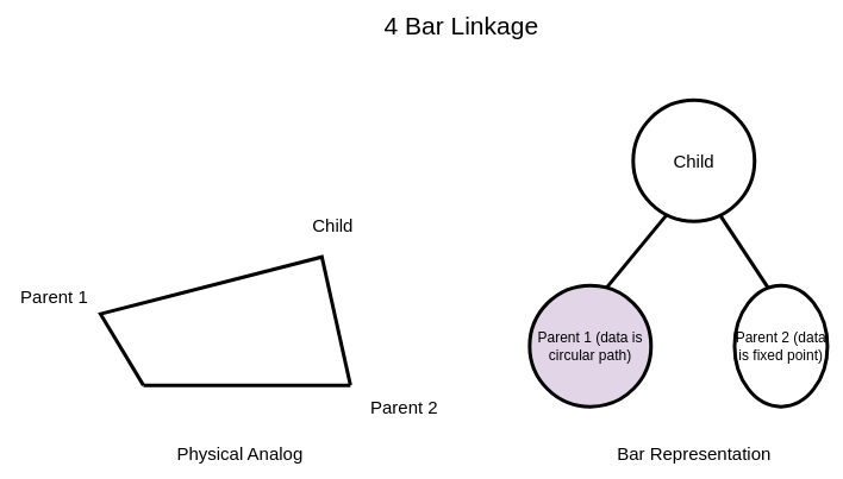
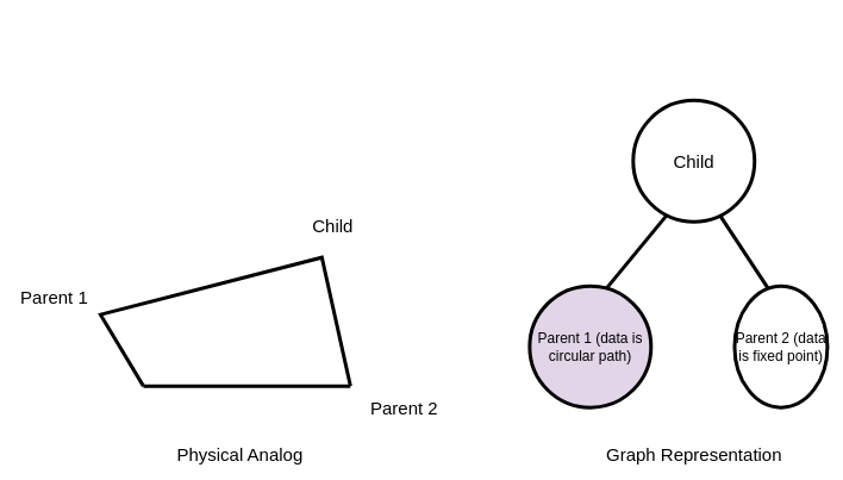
  <mxCell id="0" />
  <mxCell id="1" parent="0" />
  <mxCell id="2" value="&lt;font style=&quot;font-size: 25px&quot;&gt;Child&lt;/font&gt;" style="ellipse;whiteSpace=wrap;html=1;aspect=fixed;strokeWidth=5;" parent="1" vertex="1"><mxGeometry x="886" y="140" width="170" height="170" as="geometry" /></mxCell>
  <mxCell id="3" value="&lt;font style=&quot;font-size: 20px&quot;&gt;Parent 1 (data is circular path)&lt;/font&gt;" style="ellipse;whiteSpace=wrap;html=1;aspect=fixed;strokeWidth=5;fillColor=#e1d5e7;" parent="1" vertex="1"><mxGeometry x="741" y="400" width="170" height="170" as="geometry" /></mxCell>
  <mxCell id="4" value="&lt;font style=&quot;font-size: 20px&quot;&gt;Parent 2 (data is fixed point)&lt;/font&gt;" style="ellipse;whiteSpace=wrap;html=1;aspect=fixed;strokeWidth=5;" parent="1" vertex="1"><mxGeometry x="1028" y="400" width="130" height="170" as="geometry" /></mxCell>
  <mxCell id="5" value="" style="endArrow=none;html=1;rounded=0;fontSize=25;strokeWidth=5;exitX=0.629;exitY=0.024;exitDx=0;exitDy=0;exitPerimeter=0;entryX=0.271;entryY=0.953;entryDx=0;entryDy=0;entryPerimeter=0;" parent="1" source="3" target="2" edge="1"><mxGeometry width="50" height="50" relative="1" as="geometry"><mxPoint x="850" y="360" as="sourcePoint" /><mxPoint x="920" y="330" as="targetPoint" /></mxGeometry></mxCell>
  <mxCell id="6" value="" style="endArrow=none;html=1;rounded=0;fontSize=25;strokeWidth=5;exitX=0.365;exitY=0.024;exitDx=0;exitDy=0;exitPerimeter=0;entryX=0.718;entryY=0.953;entryDx=0;entryDy=0;entryPerimeter=0;" parent="1" source="4" target="2" edge="1"><mxGeometry width="50" height="50" relative="1" as="geometry"><mxPoint x="1090" y="370" as="sourcePoint" /><mxPoint x="1030" y="350" as="targetPoint" /></mxGeometry></mxCell>
  <mxCell id="7" value="&lt;font style=&quot;font-size: 25px&quot;&gt;Parent 2&lt;/font&gt;" style="text;html=1;align=center;verticalAlign=middle;resizable=0;points=[];autosize=1;strokeColor=none;fillColor=none;fontSize=20;" parent="1" vertex="1"><mxGeometry x="510" y="555" width="110" height="30" as="geometry" /></mxCell>
  <mxCell id="8" value="&lt;font style=&quot;font-size: 25px&quot;&gt;Parent 1&lt;/font&gt;" style="text;html=1;align=center;verticalAlign=middle;resizable=0;points=[];autosize=1;strokeColor=none;fillColor=none;fontSize=20;" parent="1" vertex="1"><mxGeometry x="20" y="400" width="110" height="30" as="geometry" /></mxCell>
  <mxCell id="9" value="&lt;font style=&quot;font-size: 25px&quot;&gt;Child&lt;/font&gt;" style="text;html=1;align=center;verticalAlign=middle;resizable=0;points=[];autosize=1;strokeColor=none;fillColor=none;fontSize=20;" parent="1" vertex="1"><mxGeometry x="430" y="300" width="70" height="30" as="geometry" /></mxCell>
- <mxCell id="10" value="&lt;font style=&quot;font-size: 35px&quot;&gt;4 Bar Linkage&lt;/font&gt;" style="text;html=1;align=center;verticalAlign=middle;resizable=0;points=[];autosize=1;strokeColor=none;fillColor=none;fontSize=20;" parent="1" vertex="1"><mxGeometry y="20" width="230" height="30" as="geometry" x="530" /></mxCell>
  <mxCell id="11" value="&lt;font style=&quot;font-size: 25px&quot;&gt;Physical Analog&lt;/font&gt;" style="text;html=1;align=center;verticalAlign=middle;resizable=0;points=[];autosize=1;strokeColor=none;fillColor=none;fontSize=20;" parent="1" vertex="1"><mxGeometry x="240" y="620" width="190" height="30" as="geometry" /></mxCell>
- <mxCell id="12" value="&lt;font style=&quot;font-size: 25px&quot;&gt;Bar Representation&lt;/font&gt;" style="text;html=1;align=center;verticalAlign=middle;resizable=0;points=[];autosize=1;strokeColor=none;fillColor=none;fontSize=20;" parent="1" vertex="1"><mxGeometry x="841" y="620" width="260" height="30" as="geometry" /></mxCell>
+ <mxCell id="12" value="&lt;font style=&quot;font-size: 25px&quot;&gt;Graph Representation&lt;/font&gt;" style="text;html=1;align=center;verticalAlign=middle;resizable=0;points=[];autosize=1;strokeColor=none;fillColor=none;fontSize=20;" parent="1" vertex="1"><mxGeometry x="841" y="620" width="260" height="30" as="geometry" /></mxCell>
  <mxCell id="13" value="" style="endArrow=none;html=1;rounded=0;fontSize=20;strokeWidth=5;" edge="1" parent="1"><mxGeometry width="50" height="50" relative="1" as="geometry"><mxPoint x="200" y="540" as="sourcePoint" /><mxPoint x="490" y="540" as="targetPoint" /><Array as="points"><mxPoint x="140" y="440" /><mxPoint x="450" y="360" /></Array></mxGeometry></mxCell>
  <mxCell id="14" value="" style="endArrow=none;html=1;rounded=0;fontSize=20;strokeWidth=5;" edge="1" parent="1"><mxGeometry width="50" height="50" relative="1" as="geometry"><mxPoint x="200" y="540" as="sourcePoint" /><mxPoint x="490" y="540" as="targetPoint" /></mxGeometry></mxCell>
